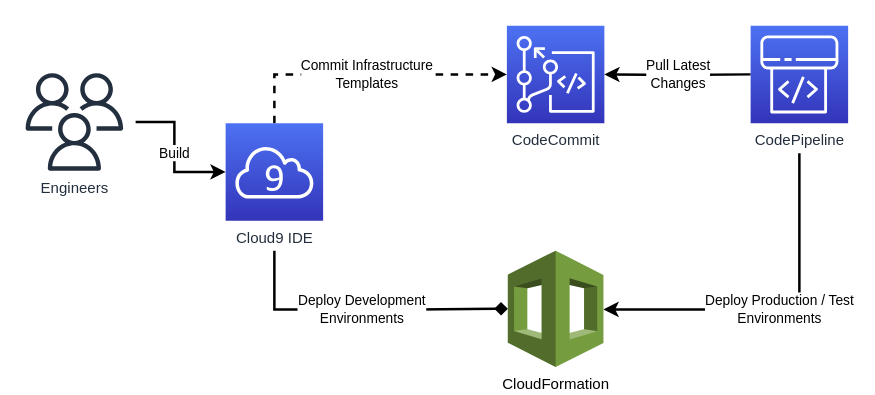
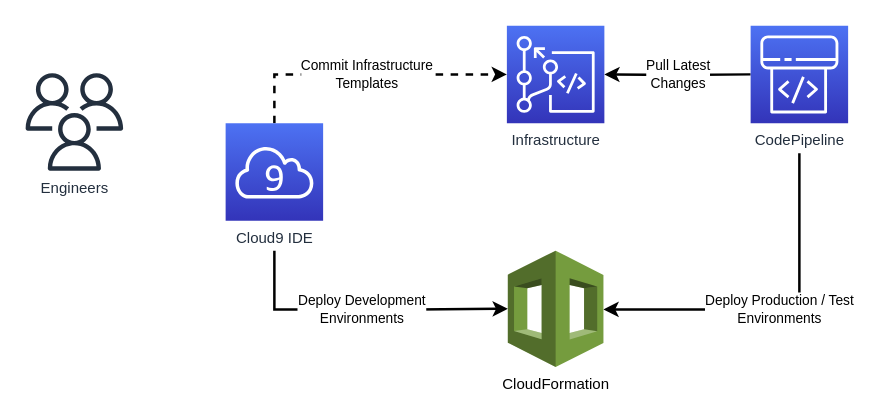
  <mxCell id="0" />
  <mxCell id="1" parent="0" />
- <mxCell id="2" value="CodeCommit" style="points=[[0,0,0],[0.25,0,0],[0.5,0,0],[0.75,0,0],[1,0,0],[0,1,0],[0.25,1,0],[0.5,1,0],[0.75,1,0],[1,1,0],[0,0.25,0],[0,0.5,0],[0,0.75,0],[1,0.25,0],[1,0.5,0],[1,0.75,0]];outlineConnect=0;fontColor=#232F3E;gradientColor=#4D72F3;gradientDirection=north;fillColor=#3334B9;strokeColor=#ffffff;dashed=0;verticalLabelPosition=bottom;verticalAlign=top;align=center;html=1;fontSize=12;fontStyle=0;aspect=fixed;shape=mxgraph.aws4.resourceIcon;resIcon=mxgraph.aws4.codecommit;" vertex="1" parent="1"><mxGeometry x="405" y="20" width="78" height="78" as="geometry" /></mxCell>
- <mxCell id="3" value="Build" style="edgeStyle=orthogonalEdgeStyle;rounded=0;orthogonalLoop=1;jettySize=auto;html=1;strokeWidth=2;sourcePerimeterSpacing=10;" edge="1" parent="1" source="4" target="8"><mxGeometry relative="1" as="geometry" /></mxCell>
+ <mxCell id="2" value="Infrastructure" style="points=[[0,0,0],[0.25,0,0],[0.5,0,0],[0.75,0,0],[1,0,0],[0,1,0],[0.25,1,0],[0.5,1,0],[0.75,1,0],[1,1,0],[0,0.25,0],[0,0.5,0],[0,0.75,0],[1,0.25,0],[1,0.5,0],[1,0.75,0]];outlineConnect=0;fontColor=#232F3E;gradientColor=#4D72F3;gradientDirection=north;fillColor=#3334B9;strokeColor=#ffffff;dashed=0;verticalLabelPosition=bottom;verticalAlign=top;align=center;html=1;fontSize=12;fontStyle=0;aspect=fixed;shape=mxgraph.aws4.resourceIcon;resIcon=mxgraph.aws4.codecommit;" vertex="1" parent="1"><mxGeometry x="405" y="20" width="78" height="78" as="geometry" /></mxCell>
  <mxCell id="4" value="Engineers" style="outlineConnect=0;fontColor=#232F3E;gradientColor=none;fillColor=#232F3E;strokeColor=none;dashed=0;verticalLabelPosition=bottom;verticalAlign=top;align=center;html=1;fontSize=12;fontStyle=0;aspect=fixed;pointerEvents=1;shape=mxgraph.aws4.users;" vertex="1" parent="1"><mxGeometry x="20" y="58" width="78" height="78" as="geometry" /></mxCell>
  <mxCell id="5" value="CloudFormation" style="outlineConnect=0;dashed=0;verticalLabelPosition=bottom;verticalAlign=top;align=center;html=1;shape=mxgraph.aws3.cloudformation;fillColor=#759C3E;gradientColor=none;" vertex="1" parent="1"><mxGeometry x="405.75" y="200" width="76.5" height="93" as="geometry" /></mxCell>
  <mxCell id="6" value="Commit Infrastructure&lt;br&gt;Templates" style="edgeStyle=orthogonalEdgeStyle;rounded=0;orthogonalLoop=1;jettySize=auto;html=1;strokeWidth=2;dashed=1;" edge="1" parent="1" source="8" target="2"><mxGeometry relative="1" as="geometry"><Array as="points"><mxPoint x="219" y="59" /></Array></mxGeometry></mxCell>
- <mxCell id="7" value="Deploy Development&lt;br&gt;Environments" style="edgeStyle=orthogonalEdgeStyle;rounded=0;orthogonalLoop=1;jettySize=auto;html=1;entryX=0;entryY=0.5;entryDx=0;entryDy=0;entryPerimeter=0;strokeWidth=2;sourcePerimeterSpacing=24;endArrow=diamond;" edge="1" parent="1" source="8" target="5"><mxGeometry relative="1" as="geometry"><Array as="points"><mxPoint x="219" y="247" /><mxPoint x="332" y="247" /></Array></mxGeometry></mxCell>
+ <mxCell id="7" value="Deploy Development&lt;br&gt;Environments" style="edgeStyle=orthogonalEdgeStyle;rounded=0;orthogonalLoop=1;jettySize=auto;html=1;entryX=0;entryY=0.5;entryDx=0;entryDy=0;entryPerimeter=0;strokeWidth=2;sourcePerimeterSpacing=24;" edge="1" parent="1" source="8" target="5"><mxGeometry relative="1" as="geometry"><Array as="points"><mxPoint x="219" y="247" /><mxPoint x="332" y="247" /></Array></mxGeometry></mxCell>
  <mxCell id="8" value="Cloud9 IDE" style="points=[[0,0,0],[0.25,0,0],[0.5,0,0],[0.75,0,0],[1,0,0],[0,1,0],[0.25,1,0],[0.5,1,0],[0.75,1,0],[1,1,0],[0,0.25,0],[0,0.5,0],[0,0.75,0],[1,0.25,0],[1,0.5,0],[1,0.75,0]];outlineConnect=0;fontColor=#232F3E;gradientColor=#4D72F3;gradientDirection=north;fillColor=#3334B9;strokeColor=#ffffff;dashed=0;verticalLabelPosition=bottom;verticalAlign=top;align=center;html=1;fontSize=12;fontStyle=0;aspect=fixed;shape=mxgraph.aws4.resourceIcon;resIcon=mxgraph.aws4.cloud9;" vertex="1" parent="1"><mxGeometry x="180" y="98" width="78" height="78" as="geometry" /></mxCell>
  <mxCell id="9" value="Pull Latest&lt;br&gt;Changes" style="edgeStyle=orthogonalEdgeStyle;rounded=0;orthogonalLoop=1;jettySize=auto;html=1;strokeWidth=2;" edge="1" parent="1" target="2"><mxGeometry relative="1" as="geometry"><mxPoint x="600" y="59" as="sourcePoint" /></mxGeometry></mxCell>
  <mxCell id="10" value="Deploy Production / Test&lt;br&gt;Environments" style="edgeStyle=orthogonalEdgeStyle;rounded=0;orthogonalLoop=1;jettySize=auto;html=1;strokeWidth=2;sourcePerimeterSpacing=24;" edge="1" parent="1" target="5"><mxGeometry relative="1" as="geometry"><mxPoint x="639" y="122" as="sourcePoint" /><Array as="points"><mxPoint x="639" y="247" /></Array></mxGeometry></mxCell>
  <mxCell id="11" value="CodePipeline" style="points=[[0,0,0],[0.25,0,0],[0.5,0,0],[0.75,0,0],[1,0,0],[0,1,0],[0.25,1,0],[0.5,1,0],[0.75,1,0],[1,1,0],[0,0.25,0],[0,0.5,0],[0,0.75,0],[1,0.25,0],[1,0.5,0],[1,0.75,0]];outlineConnect=0;fontColor=#232F3E;gradientColor=#4D72F3;gradientDirection=north;fillColor=#3334B9;strokeColor=#ffffff;dashed=0;verticalLabelPosition=bottom;verticalAlign=top;align=center;html=1;fontSize=12;fontStyle=0;aspect=fixed;shape=mxgraph.aws4.resourceIcon;resIcon=mxgraph.aws4.codepipeline;" vertex="1" parent="1"><mxGeometry x="600" y="20" width="78" height="78" as="geometry" /></mxCell>
